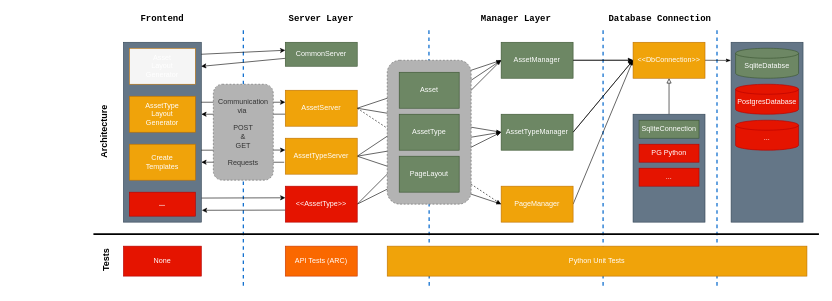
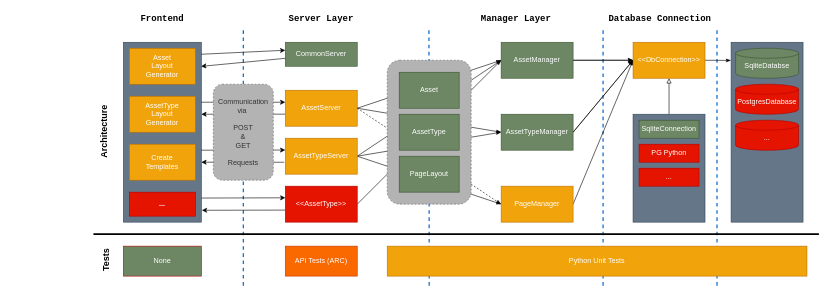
  <mxCell id="0" />
  <mxCell id="1" parent="0" />
  <mxCell id="2" value="" style="endArrow=none;dashed=1;html=1;rounded=0;strokeWidth=2;strokeColor=#0066CC;" edge="1" parent="1"><mxGeometry width="50" height="50" relative="1" as="geometry"><mxPoint x="1195" y="50" as="sourcePoint" /><mxPoint x="1195" y="480" as="targetPoint" /></mxGeometry></mxCell>
  <mxCell id="3" value="" style="endArrow=none;dashed=1;html=1;rounded=0;strokeWidth=2;strokeColor=#0066CC;" edge="1" parent="1"><mxGeometry width="50" height="50" relative="1" as="geometry"><mxPoint x="1005" y="50" as="sourcePoint" /><mxPoint x="1005" y="480" as="targetPoint" /></mxGeometry></mxCell>
  <mxCell id="4" value="" style="endArrow=none;dashed=1;html=1;rounded=0;strokeWidth=2;strokeColor=#0066CC;" edge="1" parent="1"><mxGeometry width="50" height="50" relative="1" as="geometry"><mxPoint x="714.58" y="50" as="sourcePoint" /><mxPoint x="715" y="480" as="targetPoint" /></mxGeometry></mxCell>
  <mxCell id="5" value="" style="endArrow=none;dashed=1;html=1;rounded=0;strokeWidth=2;strokeColor=#0066CC;" edge="1" parent="1"><mxGeometry width="50" height="50" relative="1" as="geometry"><mxPoint x="405" y="50" as="sourcePoint" /><mxPoint x="405" y="480" as="targetPoint" /></mxGeometry></mxCell>
  <mxCell id="6" value="" style="rounded=0;whiteSpace=wrap;html=1;labelPosition=center;verticalLabelPosition=middle;align=center;verticalAlign=middle;spacingTop=3;fillColor=#647687;strokeColor=#314354;fontColor=#ffffff;" parent="1" vertex="1"><mxGeometry x="205" y="70" width="130" height="300" as="geometry" /></mxCell>
  <mxCell id="7" style="edgeStyle=none;rounded=0;orthogonalLoop=1;jettySize=auto;html=1;exitX=1;exitY=0.5;exitDx=0;exitDy=0;entryX=0;entryY=0.5;entryDx=0;entryDy=0;endArrow=classicThin;endFill=1;" parent="1" source="10" target="28" edge="1"><mxGeometry relative="1" as="geometry" /></mxCell>
  <mxCell id="8" style="edgeStyle=none;rounded=0;orthogonalLoop=1;jettySize=auto;html=1;exitX=1;exitY=0.5;exitDx=0;exitDy=0;entryX=0;entryY=0.5;entryDx=0;entryDy=0;endArrow=classicThin;endFill=1;" parent="1" source="10" target="30" edge="1"><mxGeometry relative="1" as="geometry" /></mxCell>
  <mxCell id="9" style="edgeStyle=none;rounded=0;orthogonalLoop=1;jettySize=auto;html=1;exitX=1;exitY=0.5;exitDx=0;exitDy=0;entryX=0;entryY=0.5;entryDx=0;entryDy=0;endArrow=classicThin;endFill=1;" parent="1" source="10" target="32" edge="1"><mxGeometry relative="1" as="geometry" /></mxCell>
  <mxCell id="10" value="AssetTypeServer" style="rounded=0;whiteSpace=wrap;html=1;fillColor=#f0a30a;strokeColor=#BD7000;fontColor=#ffffff;" parent="1" vertex="1"><mxGeometry x="475" y="230" width="120" height="60" as="geometry" /></mxCell>
- <mxCell id="11" style="edgeStyle=none;rounded=0;orthogonalLoop=1;jettySize=auto;html=1;exitX=1;exitY=0.5;exitDx=0;exitDy=0;entryX=0;entryY=0.5;entryDx=0;entryDy=0;endArrow=classicThin;endFill=1;" parent="1" source="13" target="30" edge="1"><mxGeometry relative="1" as="geometry" /></mxCell>
  <mxCell id="12" style="edgeStyle=none;rounded=0;orthogonalLoop=1;jettySize=auto;html=1;exitX=1;exitY=0.5;exitDx=0;exitDy=0;entryX=0;entryY=0.5;entryDx=0;entryDy=0;endArrow=classicThin;endFill=1;" parent="1" source="13" target="28" edge="1"><mxGeometry relative="1" as="geometry" /></mxCell>
  <mxCell id="13" value="&amp;lt;&amp;lt;AssetType&amp;gt;&amp;gt;" style="rounded=0;whiteSpace=wrap;html=1;fillColor=#e51400;strokeColor=#B20000;fontColor=#ffffff;" parent="1" vertex="1"><mxGeometry x="475" y="310" width="120" height="60" as="geometry" /></mxCell>
  <mxCell id="14" value="" style="endArrow=classic;html=1;entryX=0;entryY=0.333;entryDx=0;entryDy=0;entryPerimeter=0;" parent="1" target="22" edge="1"><mxGeometry width="50" height="50" relative="1" as="geometry"><mxPoint x="335" y="90" as="sourcePoint" /><mxPoint x="435" y="89.98" as="targetPoint" /></mxGeometry></mxCell>
  <mxCell id="15" value="" style="endArrow=classic;html=1;entryX=0.997;entryY=0.134;entryDx=0;entryDy=0;entryPerimeter=0;exitX=0;exitY=0.67;exitDx=0;exitDy=0;exitPerimeter=0;" parent="1" source="22" target="6" edge="1"><mxGeometry width="50" height="50" relative="1" as="geometry"><mxPoint x="435" y="110" as="sourcePoint" /><mxPoint x="485" y="60" as="targetPoint" /></mxGeometry></mxCell>
  <mxCell id="16" value="" style="endArrow=classic;html=1;entryX=0;entryY=0.333;entryDx=0;entryDy=0;entryPerimeter=0;" parent="1" target="25" edge="1"><mxGeometry width="50" height="50" relative="1" as="geometry"><mxPoint x="335" y="170" as="sourcePoint" /><mxPoint x="435" y="170" as="targetPoint" /></mxGeometry></mxCell>
  <mxCell id="17" value="" style="endArrow=classic;html=1;exitX=-0.001;exitY=0.665;exitDx=0;exitDy=0;exitPerimeter=0;" parent="1" source="25" edge="1"><mxGeometry width="50" height="50" relative="1" as="geometry"><mxPoint x="435" y="190.02" as="sourcePoint" /><mxPoint x="335" y="190" as="targetPoint" /></mxGeometry></mxCell>
  <mxCell id="18" value="" style="endArrow=classic;html=1;entryX=0;entryY=0.329;entryDx=0;entryDy=0;entryPerimeter=0;" parent="1" target="10" edge="1"><mxGeometry width="50" height="50" relative="1" as="geometry"><mxPoint x="335" y="250" as="sourcePoint" /><mxPoint x="435.39" y="249.75" as="targetPoint" /></mxGeometry></mxCell>
  <mxCell id="19" value="" style="endArrow=classic;html=1;exitX=-0.015;exitY=0.668;exitDx=0;exitDy=0;exitPerimeter=0;" parent="1" source="10" edge="1"><mxGeometry width="50" height="50" relative="1" as="geometry"><mxPoint x="435.39" y="269.77" as="sourcePoint" /><mxPoint x="335" y="270" as="targetPoint" /></mxGeometry></mxCell>
  <mxCell id="20" value="" style="endArrow=classic;html=1;entryX=0.001;entryY=0.323;entryDx=0;entryDy=0;entryPerimeter=0;exitX=1.003;exitY=0.866;exitDx=0;exitDy=0;exitPerimeter=0;" parent="1" source="6" target="13" edge="1"><mxGeometry width="50" height="50" relative="1" as="geometry"><mxPoint x="325" y="325" as="sourcePoint" /><mxPoint x="435.39" y="329.75" as="targetPoint" /></mxGeometry></mxCell>
  <mxCell id="21" value="" style="endArrow=classic;html=1;exitX=-0.003;exitY=0.665;exitDx=0;exitDy=0;exitPerimeter=0;entryX=1.007;entryY=0.934;entryDx=0;entryDy=0;entryPerimeter=0;" parent="1" source="13" target="6" edge="1"><mxGeometry width="50" height="50" relative="1" as="geometry"><mxPoint x="435.39" y="349.77" as="sourcePoint" /><mxPoint x="355" y="354" as="targetPoint" /></mxGeometry></mxCell>
  <mxCell id="22" value="CommonServer" style="rounded=0;whiteSpace=wrap;html=1;fillColor=#6d8764;strokeColor=#3A5431;fontColor=#ffffff;" parent="1" vertex="1"><mxGeometry x="475" y="70" width="120" height="40" as="geometry" /></mxCell>
  <mxCell id="23" style="edgeStyle=none;rounded=0;orthogonalLoop=1;jettySize=auto;html=1;exitX=1;exitY=0.5;exitDx=0;exitDy=0;entryX=0;entryY=0.5;entryDx=0;entryDy=0;endArrow=classicThin;endFill=1;" parent="1" source="25" target="30" edge="1"><mxGeometry relative="1" as="geometry" /></mxCell>
  <mxCell id="24" style="edgeStyle=none;rounded=0;orthogonalLoop=1;jettySize=auto;html=1;exitX=1;exitY=0.5;exitDx=0;exitDy=0;entryX=0;entryY=0.5;entryDx=0;entryDy=0;endArrow=classicThin;endFill=1;dashed=1;" parent="1" source="25" target="32" edge="1"><mxGeometry relative="1" as="geometry" /></mxCell>
  <mxCell id="25" value="AssetServer" style="rounded=0;whiteSpace=wrap;html=1;fillColor=#f0a30a;strokeColor=#BD7000;fontColor=#ffffff;" parent="1" vertex="1"><mxGeometry x="475" y="150" width="120" height="60" as="geometry" /></mxCell>
  <mxCell id="26" value="Communication&lt;br&gt;via&amp;nbsp;&lt;br&gt;&lt;br&gt;POST&lt;br&gt;&amp;amp;&lt;br&gt;GET&lt;br&gt;&lt;br&gt;Requests" style="rounded=1;whiteSpace=wrap;html=1;dashed=1;strokeColor=#666666;fontColor=#333333;fillColor=#B3B3B3;" parent="1" vertex="1"><mxGeometry x="355" y="140" width="100" height="160" as="geometry" /></mxCell>
  <mxCell id="27" style="edgeStyle=none;rounded=0;orthogonalLoop=1;jettySize=auto;html=1;exitX=1;exitY=0.5;exitDx=0;exitDy=0;entryX=0;entryY=0.5;entryDx=0;entryDy=0;" parent="1" source="28" target="34" edge="1"><mxGeometry relative="1" as="geometry" /></mxCell>
  <mxCell id="28" value="AssetManager" style="rounded=0;whiteSpace=wrap;html=1;fillColor=#6d8764;strokeColor=#3A5431;fontColor=#ffffff;" parent="1" vertex="1"><mxGeometry x="835" y="70" width="120" height="60" as="geometry" /></mxCell>
  <mxCell id="29" style="edgeStyle=none;rounded=0;orthogonalLoop=1;jettySize=auto;html=1;exitX=1;exitY=0.5;exitDx=0;exitDy=0;entryX=0;entryY=0.5;entryDx=0;entryDy=0;" parent="1" source="30" target="34" edge="1"><mxGeometry relative="1" as="geometry"><mxPoint x="1035" y="220" as="targetPoint" /></mxGeometry></mxCell>
  <mxCell id="30" value="AssetTypeManager" style="rounded=0;whiteSpace=wrap;html=1;fillColor=#6d8764;strokeColor=#3A5431;fontColor=#ffffff;" parent="1" vertex="1"><mxGeometry x="835" y="190" width="120" height="60" as="geometry" /></mxCell>
  <mxCell id="31" style="edgeStyle=none;rounded=0;orthogonalLoop=1;jettySize=auto;html=1;exitX=1;exitY=0.5;exitDx=0;exitDy=0;entryX=0;entryY=0.5;entryDx=0;entryDy=0;" parent="1" source="32" target="34" edge="1"><mxGeometry relative="1" as="geometry"><mxPoint x="1035" y="220" as="targetPoint" /></mxGeometry></mxCell>
  <mxCell id="32" value="PageManager" style="rounded=0;whiteSpace=wrap;html=1;fillColor=#f0a30a;strokeColor=#BD7000;fontColor=#ffffff;" parent="1" vertex="1"><mxGeometry x="835" y="310" width="120" height="60" as="geometry" /></mxCell>
  <mxCell id="33" style="edgeStyle=none;rounded=0;orthogonalLoop=1;jettySize=auto;html=1;exitX=1;exitY=0.5;exitDx=0;exitDy=0;entryX=-0.002;entryY=0.101;entryDx=0;entryDy=0;entryPerimeter=0;endArrow=classicThin;endFill=1;fontSize=12;" parent="1" source="34" target="41" edge="1"><mxGeometry relative="1" as="geometry" /></mxCell>
  <mxCell id="34" value="&amp;lt;&amp;lt;DbConnection&amp;gt;&amp;gt;" style="rounded=0;whiteSpace=wrap;html=1;fillColor=#f0a30a;strokeColor=#BD7000;fontColor=#ffffff;" parent="1" vertex="1"><mxGeometry x="1055" y="70" width="120" height="60" as="geometry" /></mxCell>
  <mxCell id="35" style="edgeStyle=none;rounded=0;orthogonalLoop=1;jettySize=auto;html=1;exitX=0.5;exitY=0;exitDx=0;exitDy=0;entryX=0.5;entryY=1;entryDx=0;entryDy=0;endArrow=block;endFill=0;" parent="1" source="36" target="34" edge="1"><mxGeometry relative="1" as="geometry" /></mxCell>
  <mxCell id="36" value="" style="rounded=0;whiteSpace=wrap;html=1;fillColor=#647687;strokeColor=#314354;fontColor=#ffffff;" parent="1" vertex="1"><mxGeometry x="1055" y="190" width="120" height="180" as="geometry" /></mxCell>
  <mxCell id="37" value="SqliteConnection" style="rounded=0;whiteSpace=wrap;html=1;fillColor=#6d8764;strokeColor=#3A5431;fontColor=#ffffff;" parent="1" vertex="1"><mxGeometry x="1065" y="200" width="100" height="30" as="geometry" /></mxCell>
  <mxCell id="38" style="edgeStyle=none;rounded=0;orthogonalLoop=1;jettySize=auto;html=1;endArrow=classicThin;endFill=1;" parent="1" edge="1"><mxGeometry relative="1" as="geometry"><mxPoint x="955" y="100" as="sourcePoint" /><mxPoint x="1055" y="100" as="targetPoint" /></mxGeometry></mxCell>
  <mxCell id="39" style="edgeStyle=none;rounded=0;orthogonalLoop=1;jettySize=auto;html=1;exitX=1;exitY=0.5;exitDx=0;exitDy=0;entryX=0;entryY=0.5;entryDx=0;entryDy=0;endArrow=classicThin;endFill=1;" parent="1" edge="1" target="34" source="30"><mxGeometry relative="1" as="geometry"><mxPoint x="1075" y="100" as="targetPoint" /><mxPoint x="935" y="220" as="sourcePoint" /></mxGeometry></mxCell>
  <mxCell id="40" style="rounded=0;orthogonalLoop=1;jettySize=auto;html=1;exitX=1;exitY=0.5;exitDx=0;exitDy=0;entryX=0;entryY=0.5;entryDx=0;entryDy=0;endArrow=classicThin;endFill=1;" parent="1" edge="1"><mxGeometry relative="1" as="geometry"><mxPoint x="595" y="180" as="sourcePoint" /><mxPoint x="835" y="100" as="targetPoint" /></mxGeometry></mxCell>
  <mxCell id="41" value="" style="rounded=0;whiteSpace=wrap;html=1;fontSize=12;fillColor=#647687;strokeColor=#314354;fontColor=#ffffff;" parent="1" vertex="1"><mxGeometry x="1218.5" y="70" width="120" height="300" as="geometry" /></mxCell>
  <mxCell id="42" value="SqliteDatabse" style="strokeWidth=1;html=1;shape=mxgraph.flowchart.database;whiteSpace=wrap;verticalAlign=middle;fontSize=12;labelPosition=center;verticalLabelPosition=middle;align=center;spacingTop=10;fillColor=#6d8764;strokeColor=#3A5431;fontColor=#ffffff;" parent="1" vertex="1"><mxGeometry x="1226" y="80" width="105" height="50" as="geometry" /></mxCell>
  <mxCell id="43" value="&lt;font face=&quot;Courier New&quot; style=&quot;font-size: 15px;&quot;&gt;Frontend&lt;/font&gt;" style="text;html=1;strokeColor=none;fillColor=none;align=center;verticalAlign=middle;whiteSpace=wrap;rounded=0;fontSize=15;fontStyle=1" parent="1" vertex="1"><mxGeometry x="205" y="20" width="130" height="20" as="geometry" /></mxCell>
  <mxCell id="44" value="" style="rounded=1;whiteSpace=wrap;html=1;strokeWidth=1;fontSize=12;dashed=1;strokeColor=#666666;fontColor=#333333;fillColor=#B3B3B3;" parent="1" vertex="1"><mxGeometry x="645" y="100" width="140" height="240" as="geometry" /></mxCell>
  <mxCell id="45" value="Asset" style="rounded=0;whiteSpace=wrap;html=1;strokeWidth=1;fontSize=12;fillColor=#6d8764;strokeColor=#3A5431;fontColor=#ffffff;" parent="1" vertex="1"><mxGeometry x="665" y="120" width="100" height="60" as="geometry" /></mxCell>
  <mxCell id="46" value="AssetType" style="rounded=0;whiteSpace=wrap;html=1;strokeWidth=1;fontSize=12;fillColor=#6d8764;strokeColor=#3A5431;fontColor=#ffffff;" parent="1" vertex="1"><mxGeometry x="665" y="190" width="100" height="60" as="geometry" /></mxCell>
  <mxCell id="47" value="&lt;span style=&quot;font-weight: normal&quot;&gt;PageLayout&lt;/span&gt;" style="rounded=0;whiteSpace=wrap;html=1;strokeWidth=1;fontSize=12;fontStyle=1;fillColor=#6d8764;strokeColor=#3A5431;fontColor=#ffffff;" parent="1" vertex="1"><mxGeometry x="665" y="260" width="100" height="60" as="geometry" /></mxCell>
- <mxCell id="48" value="Asset&lt;br&gt;Layout&lt;br&gt;Generator" style="rounded=0;whiteSpace=wrap;html=1;strokeWidth=1;fontSize=12;fillColor=#f5f5f5;strokeColor=#BD7000;fontColor=#ffffff;" parent="1" vertex="1"><mxGeometry x="215" y="80" width="110" height="60" as="geometry" /></mxCell>
+ <mxCell id="48" value="Asset&lt;br&gt;Layout&lt;br&gt;Generator" style="rounded=0;whiteSpace=wrap;html=1;strokeWidth=1;fontSize=12;fillColor=#f0a30a;strokeColor=#BD7000;fontColor=#ffffff;" parent="1" vertex="1"><mxGeometry x="215" y="80" width="110" height="60" as="geometry" /></mxCell>
  <mxCell id="49" value="AssetType&lt;br&gt;Layout&lt;br&gt;Generator" style="rounded=0;whiteSpace=wrap;html=1;strokeWidth=1;fontSize=12;fillColor=#f0a30a;strokeColor=#BD7000;fontColor=#ffffff;" parent="1" vertex="1"><mxGeometry x="215" y="160" width="110" height="60" as="geometry" /></mxCell>
  <mxCell id="50" value="Create&lt;br&gt;Templates" style="rounded=0;whiteSpace=wrap;html=1;strokeWidth=1;fontSize=12;fillColor=#f0a30a;strokeColor=#BD7000;fontColor=#ffffff;" parent="1" vertex="1"><mxGeometry x="215" y="240" width="110" height="60" as="geometry" /></mxCell>
  <mxCell id="51" value="&lt;b&gt;...&lt;/b&gt;" style="rounded=0;whiteSpace=wrap;html=1;strokeWidth=1;fontSize=12;fillColor=#e51400;strokeColor=#B20000;fontColor=#ffffff;" parent="1" vertex="1"><mxGeometry x="215" y="320" width="110" height="40" as="geometry" /></mxCell>
  <mxCell id="52" value="PostgresDatabase" style="strokeWidth=1;html=1;shape=mxgraph.flowchart.database;whiteSpace=wrap;verticalAlign=middle;fontSize=12;labelPosition=center;verticalLabelPosition=middle;align=center;spacingTop=10;fillColor=#e51400;strokeColor=#B20000;fontColor=#ffffff;" parent="1" vertex="1"><mxGeometry x="1226" y="140" width="105" height="50" as="geometry" /></mxCell>
- <mxCell id="53" value="None" style="rounded=0;whiteSpace=wrap;html=1;strokeWidth=1;fillColor=#e51400;fontSize=12;strokeColor=#B20000;fontColor=#ffffff;" parent="1" vertex="1"><mxGeometry x="205" y="410" width="130" height="50" as="geometry" /></mxCell>
+ <mxCell id="53" value="None" style="rounded=0;whiteSpace=wrap;html=1;strokeWidth=1;fillColor=#6d8764;fontSize=12;strokeColor=#B20000;fontColor=#ffffff;" parent="1" vertex="1"><mxGeometry x="205" y="410" width="130" height="50" as="geometry" /></mxCell>
  <mxCell id="54" value="" style="endArrow=none;html=1;fontSize=12;strokeWidth=3;" parent="1" edge="1"><mxGeometry width="50" height="50" relative="1" as="geometry"><mxPoint x="155" y="390" as="sourcePoint" /><mxPoint x="1365" y="390" as="targetPoint" /></mxGeometry></mxCell>
  <mxCell id="55" value="API Tests (ARC)" style="rounded=0;whiteSpace=wrap;html=1;strokeWidth=1;fillColor=#fa6800;fontSize=12;strokeColor=#C73500;fontColor=#ffffff;" parent="1" vertex="1"><mxGeometry x="475" y="410" width="120" height="50" as="geometry" /></mxCell>
  <mxCell id="56" value="Python Unit Tests" style="rounded=0;whiteSpace=wrap;html=1;strokeWidth=1;fillColor=#f0a30a;fontSize=12;strokeColor=#BD7000;fontColor=#ffffff;" parent="1" vertex="1"><mxGeometry x="645" y="410" width="700" height="50" as="geometry" /></mxCell>
  <mxCell id="57" value="PG Python" style="rounded=0;whiteSpace=wrap;html=1;fillColor=#e51400;strokeColor=#B20000;fontColor=#ffffff;" vertex="1" parent="1"><mxGeometry x="1065" y="240" width="100" height="30" as="geometry" /></mxCell>
  <mxCell id="58" value="..." style="rounded=0;whiteSpace=wrap;html=1;fillColor=#e51400;strokeColor=#B20000;fontColor=#ffffff;" vertex="1" parent="1"><mxGeometry x="1065" y="280" width="100" height="30" as="geometry" /></mxCell>
  <mxCell id="59" value="..." style="strokeWidth=1;html=1;shape=mxgraph.flowchart.database;whiteSpace=wrap;verticalAlign=middle;fontSize=12;labelPosition=center;verticalLabelPosition=middle;align=center;spacingTop=10;fillColor=#e51400;strokeColor=#B20000;fontColor=#ffffff;" vertex="1" parent="1"><mxGeometry x="1226" y="200" width="105" height="50" as="geometry" /></mxCell>
  <mxCell id="60" value="Architecture" style="text;html=1;strokeColor=none;fillColor=none;align=center;verticalAlign=middle;whiteSpace=wrap;rounded=0;rotation=-90;fontStyle=1;fontSize=15;" vertex="1" parent="1"><mxGeometry x="20.63" y="201.88" width="303.75" height="35" as="geometry" /></mxCell>
  <mxCell id="61" value="Tests" style="text;html=1;strokeColor=none;fillColor=none;align=center;verticalAlign=middle;whiteSpace=wrap;rounded=0;fontSize=15;rotation=-90;fontStyle=1" vertex="1" parent="1"><mxGeometry x="142.88" y="415.62" width="65.25" height="35" as="geometry" /></mxCell>
  <mxCell id="62" value="&lt;font face=&quot;Courier New&quot;&gt;Server Layer&lt;/font&gt;" style="text;html=1;strokeColor=none;fillColor=none;align=center;verticalAlign=middle;whiteSpace=wrap;rounded=0;fontSize=15;fontStyle=1" vertex="1" parent="1"><mxGeometry x="475" y="20" width="120" height="20" as="geometry" /></mxCell>
  <mxCell id="63" value="&lt;font face=&quot;Courier New&quot;&gt;Manager Layer&lt;/font&gt;" style="text;html=1;strokeColor=none;fillColor=none;align=center;verticalAlign=middle;whiteSpace=wrap;rounded=0;fontSize=15;fontStyle=1" vertex="1" parent="1"><mxGeometry x="715" y="20" width="290" height="20" as="geometry" /></mxCell>
  <mxCell id="64" value="&lt;font face=&quot;Courier New&quot;&gt;Database Connection&lt;/font&gt;" style="text;html=1;strokeColor=none;fillColor=none;align=center;verticalAlign=middle;whiteSpace=wrap;rounded=0;fontSize=15;fontStyle=1" vertex="1" parent="1"><mxGeometry x="1005" y="20" width="190" height="20" as="geometry" /></mxCell>
